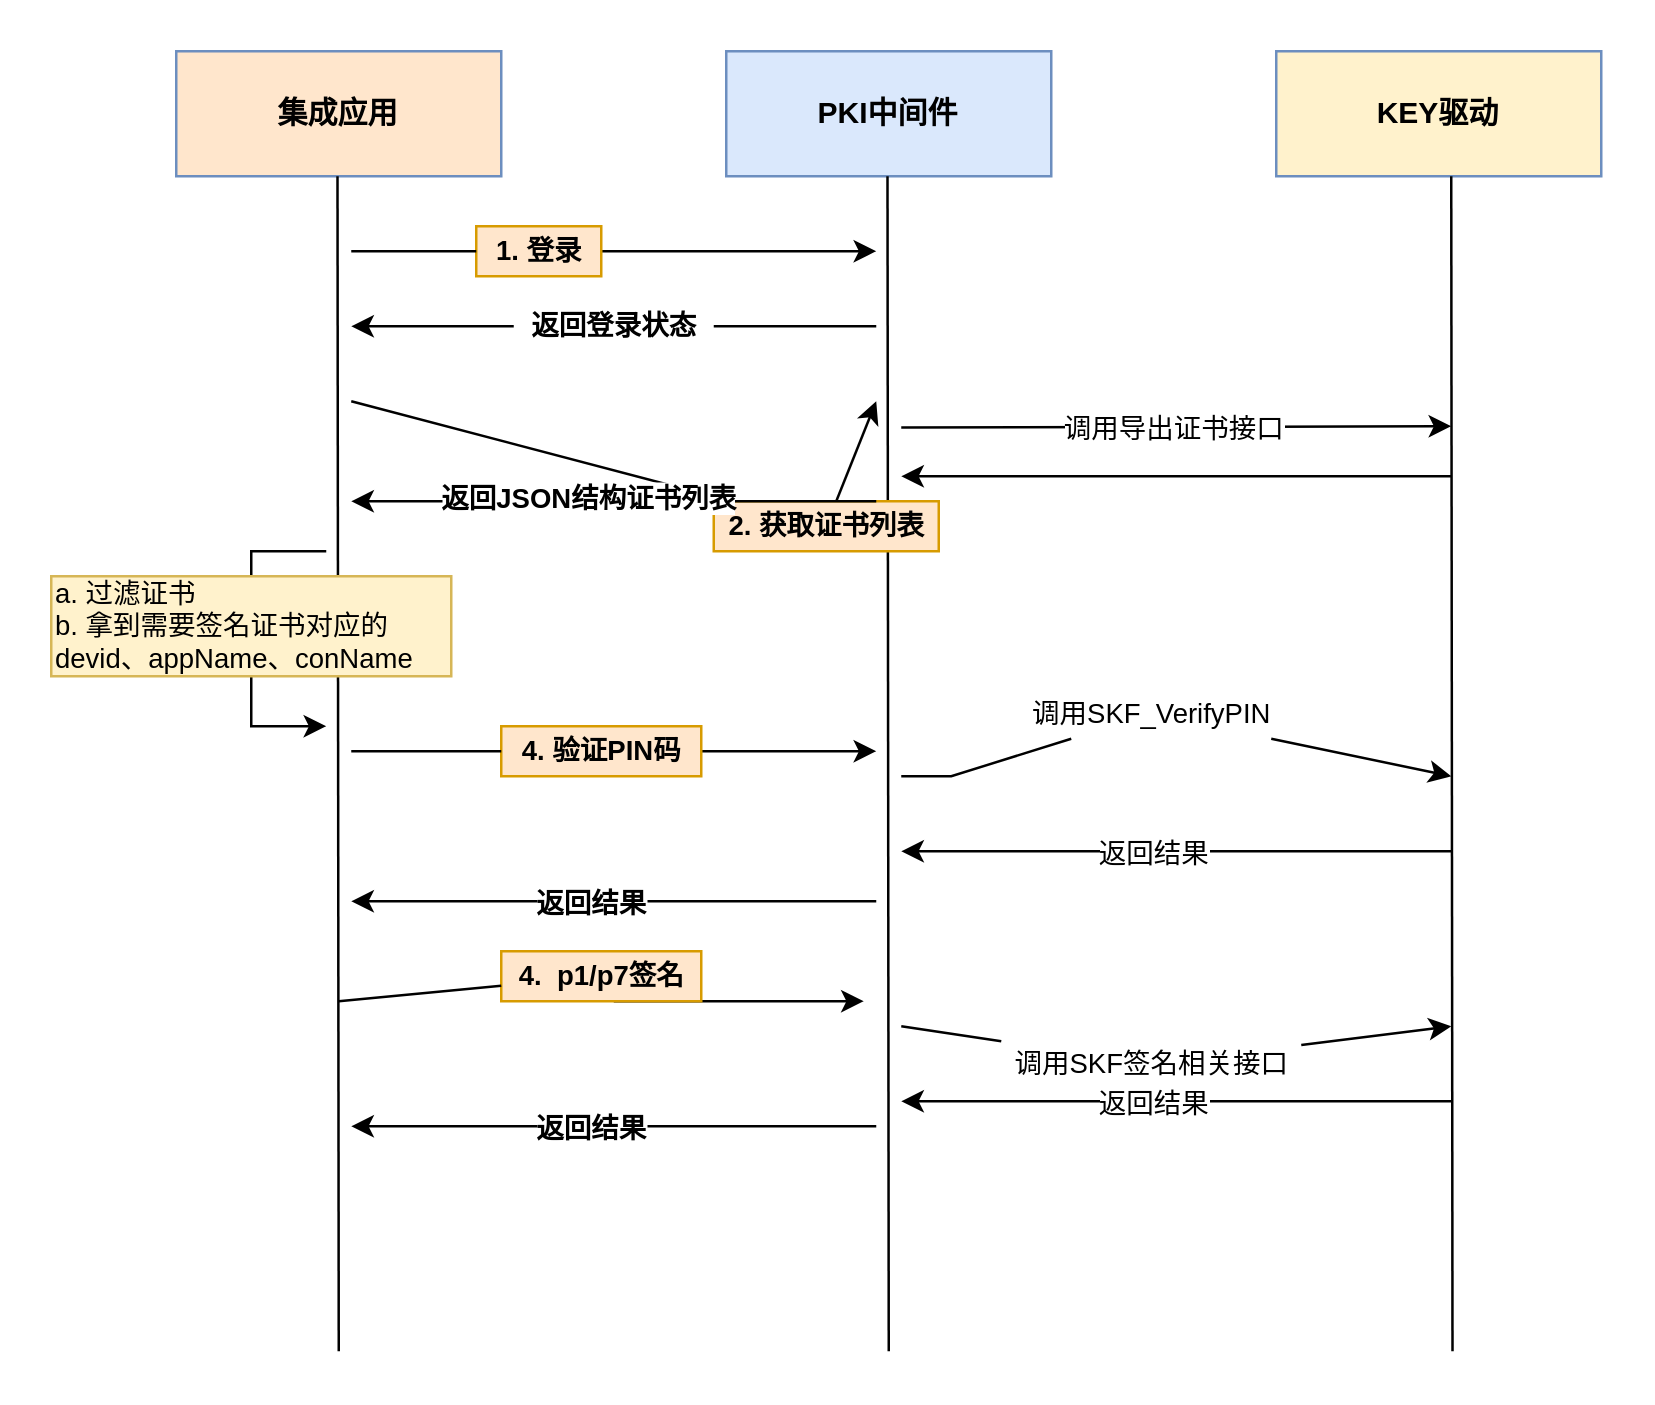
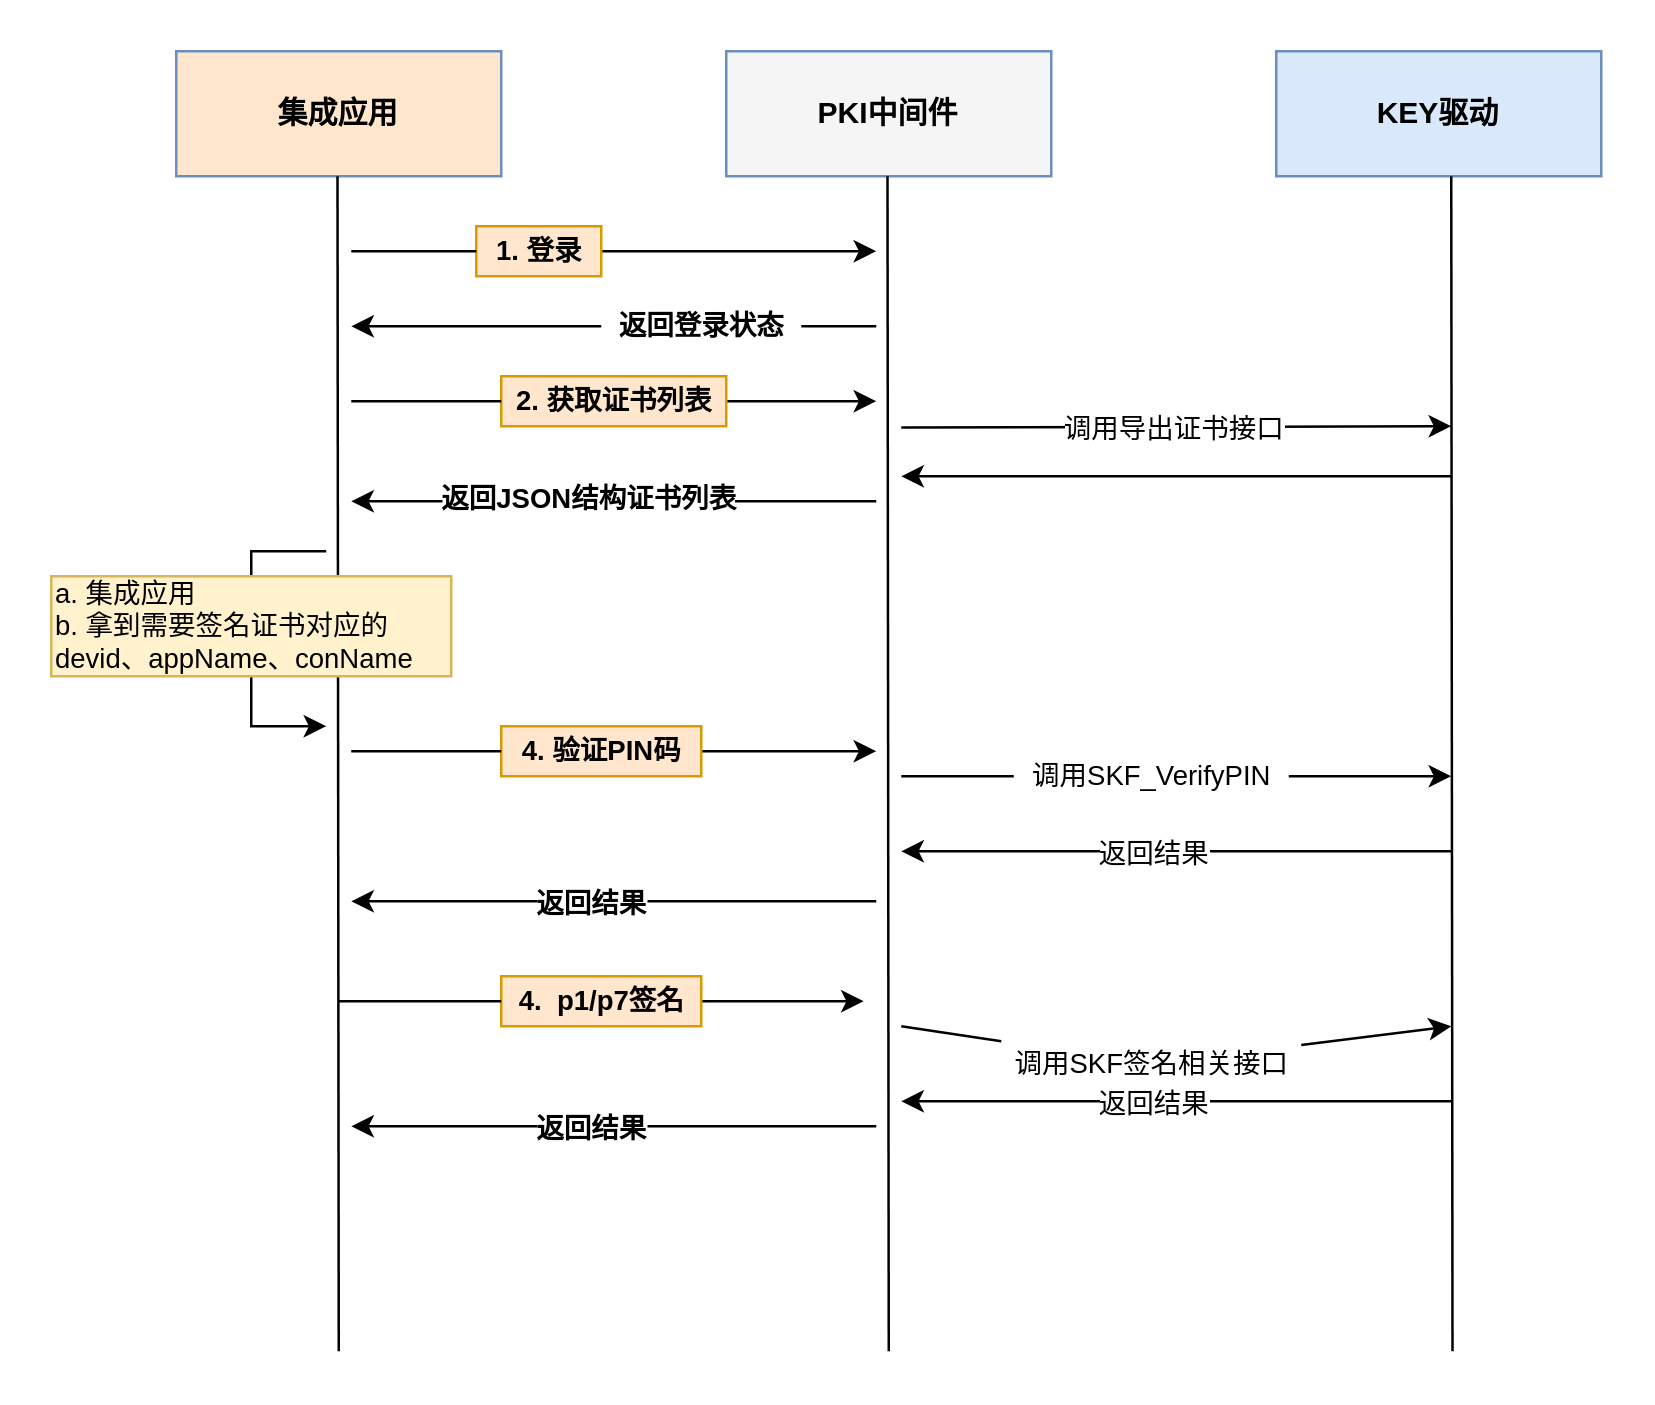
  <mxCell id="0" />
  <mxCell id="1" parent="0" />
  <mxCell id="2" value="集成应用" style="rounded=0;whiteSpace=wrap;html=1;fillColor=#ffe6cc;strokeColor=#6c8ebf;fontStyle=1;" parent="1" vertex="1"><mxGeometry x="70" y="20" width="130" height="50" as="geometry" /></mxCell>
- <mxCell id="3" value="PKI中间件" style="rounded=0;whiteSpace=wrap;html=1;fillColor=#dae8fc;strokeColor=#6c8ebf;fontStyle=1" vertex="1" parent="1"><mxGeometry x="290" y="20" width="130" height="50" as="geometry" /></mxCell>
- <mxCell id="4" value="KEY驱动" style="rounded=0;whiteSpace=wrap;html=1;fillColor=#fff2cc;strokeColor=#6c8ebf;fontStyle=1;" vertex="1" parent="1"><mxGeometry x="510" y="20" width="130" height="50" as="geometry" /></mxCell>
+ <mxCell id="3" value="PKI中间件" style="rounded=0;whiteSpace=wrap;html=1;fillColor=#f5f5f5;strokeColor=#6c8ebf;fontStyle=1;" vertex="1" parent="1"><mxGeometry x="290" y="20" width="130" height="50" as="geometry" /></mxCell>
+ <mxCell id="4" value="KEY驱动" style="rounded=0;whiteSpace=wrap;html=1;fillColor=#dae8fc;strokeColor=#6c8ebf;fontStyle=1" vertex="1" parent="1"><mxGeometry x="510" y="20" width="130" height="50" as="geometry" /></mxCell>
  <mxCell id="5" value="" style="endArrow=none;html=1;rounded=0;fontSize=11;fontStyle=1" edge="1" parent="1"><mxGeometry width="50" height="50" relative="1" as="geometry"><mxPoint x="135" y="540" as="sourcePoint" /><mxPoint x="134.5" y="70" as="targetPoint" /></mxGeometry></mxCell>
  <mxCell id="6" value="" style="endArrow=none;html=1;rounded=0;fontSize=11;fontStyle=1" edge="1" parent="1"><mxGeometry width="50" height="50" relative="1" as="geometry"><mxPoint x="355" y="540" as="sourcePoint" /><mxPoint x="354.5" y="70" as="targetPoint" /></mxGeometry></mxCell>
  <mxCell id="7" value="" style="endArrow=none;html=1;rounded=0;fontSize=11;fontStyle=1" edge="1" parent="1"><mxGeometry width="50" height="50" relative="1" as="geometry"><mxPoint x="580.5" y="540" as="sourcePoint" /><mxPoint x="580" y="70" as="targetPoint" /></mxGeometry></mxCell>
  <mxCell id="8" value="" style="endArrow=classic;html=1;rounded=0;startArrow=none;fontSize=11;fontStyle=1" edge="1" parent="1" source="12"><mxGeometry width="50" height="50" relative="1" as="geometry"><mxPoint x="140" y="110" as="sourcePoint" /><mxPoint x="350" y="100" as="targetPoint" /></mxGeometry></mxCell>
  <mxCell id="9" value="" style="endArrow=classic;html=1;rounded=0;startArrow=none;fontSize=11;fontStyle=1" edge="1" parent="1" source="10"><mxGeometry width="50" height="50" relative="1" as="geometry"><mxPoint x="350" y="150" as="sourcePoint" /><mxPoint x="140" y="130" as="targetPoint" /><Array as="points"><mxPoint x="140" y="130" /></Array></mxGeometry></mxCell>
- <mxCell id="10" value="返回登录状态" style="text;html=1;align=center;verticalAlign=middle;resizable=0;points=[];autosize=1;strokeColor=none;fillColor=none;fontSize=11;fontStyle=1" vertex="1" parent="1"><mxGeometry x="205" y="120" width="80" height="20" as="geometry" /></mxCell>
+ <mxCell id="10" value="返回登录状态" style="text;html=1;align=center;verticalAlign=middle;resizable=0;points=[];autosize=1;strokeColor=none;fillColor=none;fontSize=11;fontStyle=1" vertex="1" parent="1"><mxGeometry x="240" y="120" width="80" height="20" as="geometry" /></mxCell>
  <mxCell id="11" value="" style="endArrow=none;html=1;rounded=0;fontSize=11;fontStyle=1" edge="1" parent="1" target="10"><mxGeometry width="50" height="50" relative="1" as="geometry"><mxPoint x="350" y="130" as="sourcePoint" /><mxPoint x="140" y="150" as="targetPoint" /></mxGeometry></mxCell>
  <mxCell id="12" value="1. 登录" style="text;html=1;align=center;verticalAlign=middle;resizable=0;points=[];autosize=1;strokeColor=#d79b00;fillColor=#ffe6cc;fontSize=11;fontStyle=1" vertex="1" parent="1"><mxGeometry x="190" y="90" width="50" height="20" as="geometry" /></mxCell>
  <mxCell id="13" value="" style="endArrow=none;html=1;rounded=0;fontSize=11;fontStyle=1" edge="1" parent="1" target="12"><mxGeometry width="50" height="50" relative="1" as="geometry"><mxPoint x="140" y="100" as="sourcePoint" /><mxPoint x="350" y="110" as="targetPoint" /></mxGeometry></mxCell>
  <mxCell id="14" value="" style="endArrow=classic;html=1;rounded=0;startArrow=none;fontSize=11;fontStyle=1" edge="1" parent="1" source="15"><mxGeometry width="50" height="50" relative="1" as="geometry"><mxPoint x="140" y="200" as="sourcePoint" /><mxPoint x="350" y="160" as="targetPoint" /></mxGeometry></mxCell>
- <mxCell id="15" value="2. 获取证书列表" style="text;html=1;align=center;verticalAlign=middle;resizable=0;points=[];autosize=1;strokeColor=#d79b00;fillColor=#ffe6cc;fontSize=11;fontStyle=1" vertex="1" parent="1"><mxGeometry x="285" y="200" width="90" height="20" as="geometry" /></mxCell>
+ <mxCell id="15" value="2. 获取证书列表" style="text;html=1;align=center;verticalAlign=middle;resizable=0;points=[];autosize=1;strokeColor=#d79b00;fillColor=#ffe6cc;fontSize=11;fontStyle=1" vertex="1" parent="1"><mxGeometry x="200" y="150" width="90" height="20" as="geometry" /></mxCell>
  <mxCell id="16" value="" style="endArrow=none;html=1;rounded=0;fontSize=11;fontStyle=1" edge="1" parent="1" target="15"><mxGeometry width="50" height="50" relative="1" as="geometry"><mxPoint x="140" y="160" as="sourcePoint" /><mxPoint x="350" y="200" as="targetPoint" /></mxGeometry></mxCell>
  <mxCell id="17" value="" style="endArrow=classic;html=1;rounded=0;fontSize=11;fontStyle=1" edge="1" parent="1"><mxGeometry width="50" height="50" relative="1" as="geometry"><mxPoint x="360" y="170.5" as="sourcePoint" /><mxPoint x="580" y="170" as="targetPoint" /></mxGeometry></mxCell>
  <mxCell id="18" value="调用导出证书接口" style="edgeLabel;html=1;align=center;verticalAlign=middle;resizable=0;points=[];fontSize=11;fontStyle=0" vertex="1" connectable="0" parent="17"><mxGeometry x="-0.473" relative="1" as="geometry"><mxPoint x="51" as="offset" /></mxGeometry></mxCell>
  <mxCell id="19" value="" style="endArrow=classic;html=1;rounded=0;fontSize=11;fontStyle=1" edge="1" parent="1"><mxGeometry width="50" height="50" relative="1" as="geometry"><mxPoint x="580" y="190" as="sourcePoint" /><mxPoint x="360" y="190" as="targetPoint" /></mxGeometry></mxCell>
  <mxCell id="20" value="" style="endArrow=classic;html=1;rounded=0;fontSize=11;fontStyle=1" edge="1" parent="1"><mxGeometry width="50" height="50" relative="1" as="geometry"><mxPoint x="350" y="200" as="sourcePoint" /><mxPoint x="140" y="200" as="targetPoint" /></mxGeometry></mxCell>
  <mxCell id="21" value="返回JSON结构证书列表" style="edgeLabel;html=1;align=center;verticalAlign=middle;resizable=0;points=[];fontSize=11;fontStyle=1" vertex="1" connectable="0" parent="20"><mxGeometry x="0.105" y="-2" relative="1" as="geometry"><mxPoint as="offset" /></mxGeometry></mxCell>
  <mxCell id="22" value="" style="endArrow=classic;html=1;rounded=0;startArrow=none;fontSize=11;fontStyle=1" edge="1" parent="1" source="23"><mxGeometry width="50" height="50" relative="1" as="geometry"><mxPoint x="140" y="300" as="sourcePoint" /><mxPoint x="350" y="300" as="targetPoint" /></mxGeometry></mxCell>
  <mxCell id="23" value="4. 验证PIN码" style="text;html=1;align=center;verticalAlign=middle;resizable=0;points=[];autosize=1;strokeColor=#d79b00;fillColor=#ffe6cc;fontSize=11;fontStyle=1" vertex="1" parent="1"><mxGeometry x="200" y="290" width="80" height="20" as="geometry" /></mxCell>
  <mxCell id="24" value="" style="endArrow=none;html=1;rounded=0;fontSize=11;fontStyle=1" edge="1" parent="1" target="23"><mxGeometry width="50" height="50" relative="1" as="geometry"><mxPoint x="140" y="300" as="sourcePoint" /><mxPoint x="350" y="300" as="targetPoint" /></mxGeometry></mxCell>
  <mxCell id="25" value="" style="endArrow=classic;html=1;rounded=0;startArrow=none;fontSize=11;fontStyle=1" edge="1" parent="1" source="26"><mxGeometry width="50" height="50" relative="1" as="geometry"><mxPoint x="360" y="310" as="sourcePoint" /><mxPoint x="580" y="310" as="targetPoint" /></mxGeometry></mxCell>
- <mxCell id="26" value="调用SKF_VerifyPIN" style="text;html=1;align=center;verticalAlign=middle;resizable=0;points=[];autosize=1;strokeColor=none;fillColor=none;fontSize=11;fontStyle=0" vertex="1" parent="1"><mxGeometry x="405" y="275" width="110" height="20" as="geometry" /></mxCell>
+ <mxCell id="26" value="调用SKF_VerifyPIN" style="text;html=1;align=center;verticalAlign=middle;resizable=0;points=[];autosize=1;strokeColor=none;fillColor=none;fontSize=11;fontStyle=0" vertex="1" parent="1"><mxGeometry x="405" y="300" width="110" height="20" as="geometry" /></mxCell>
  <mxCell id="27" value="" style="endArrow=none;html=1;rounded=0;fontSize=11;fontStyle=1" edge="1" parent="1" target="26"><mxGeometry width="50" height="50" relative="1" as="geometry"><mxPoint x="360" y="310" as="sourcePoint" /><mxPoint x="580" y="310" as="targetPoint" /><Array as="points"><mxPoint x="380" y="310" /></Array></mxGeometry></mxCell>
  <mxCell id="28" value="" style="endArrow=classic;html=1;rounded=0;fontSize=11;fontStyle=1" edge="1" parent="1"><mxGeometry width="50" height="50" relative="1" as="geometry"><mxPoint x="580" y="340" as="sourcePoint" /><mxPoint x="360" y="340" as="targetPoint" /></mxGeometry></mxCell>
  <mxCell id="29" value="返回结果" style="edgeLabel;html=1;align=center;verticalAlign=middle;resizable=0;points=[];fontSize=11;fontStyle=0" vertex="1" connectable="0" parent="28"><mxGeometry x="-0.091" y="2" relative="1" as="geometry"><mxPoint x="-20" y="-2" as="offset" /></mxGeometry></mxCell>
  <mxCell id="30" value="" style="endArrow=classic;html=1;rounded=0;fontSize=11;fontStyle=1" edge="1" parent="1"><mxGeometry width="50" height="50" relative="1" as="geometry"><mxPoint x="350" y="360" as="sourcePoint" /><mxPoint x="140" y="360" as="targetPoint" /></mxGeometry></mxCell>
  <mxCell id="31" value="返回结果" style="edgeLabel;html=1;align=center;verticalAlign=middle;resizable=0;points=[];fontSize=11;fontStyle=1" vertex="1" connectable="0" parent="30"><mxGeometry x="0.181" relative="1" as="geometry"><mxPoint x="9" as="offset" /></mxGeometry></mxCell>
  <mxCell id="32" value="" style="endArrow=classic;html=1;rounded=0;startArrow=none;fontSize=11;fontStyle=1" edge="1" parent="1" source="33"><mxGeometry width="50" height="50" relative="1" as="geometry"><mxPoint x="135" y="400" as="sourcePoint" /><mxPoint x="345" y="400" as="targetPoint" /><Array as="points"><mxPoint x="245" y="400" /></Array></mxGeometry></mxCell>
- <mxCell id="33" value="4.&amp;nbsp; p1/p7签名" style="text;html=1;align=center;verticalAlign=middle;resizable=0;points=[];autosize=1;strokeColor=#d79b00;fillColor=#ffe6cc;fontSize=11;fontStyle=1" vertex="1" parent="1"><mxGeometry x="200" y="380" width="80" height="20" as="geometry" /></mxCell>
+ <mxCell id="33" value="4.&amp;nbsp; p1/p7签名" style="text;html=1;align=center;verticalAlign=middle;resizable=0;points=[];autosize=1;strokeColor=#d79b00;fillColor=#ffe6cc;fontSize=11;fontStyle=1" vertex="1" parent="1"><mxGeometry x="200" y="390" width="80" height="20" as="geometry" /></mxCell>
  <mxCell id="34" value="" style="endArrow=none;html=1;rounded=0;fontSize=11;fontStyle=1" edge="1" parent="1" target="33"><mxGeometry width="50" height="50" relative="1" as="geometry"><mxPoint x="135" y="400" as="sourcePoint" /><mxPoint x="345" y="400" as="targetPoint" /><Array as="points" /></mxGeometry></mxCell>
  <mxCell id="35" value="" style="endArrow=classic;html=1;rounded=0;startArrow=none;fontSize=11;fontStyle=1" edge="1" parent="1" source="36"><mxGeometry width="50" height="50" relative="1" as="geometry"><mxPoint x="360" y="410" as="sourcePoint" /><mxPoint x="580" y="410" as="targetPoint" /></mxGeometry></mxCell>
  <mxCell id="36" value="调用SKF签名相关接口" style="text;html=1;align=center;verticalAlign=middle;resizable=0;points=[];autosize=1;strokeColor=none;fillColor=none;fontSize=11;fontStyle=0" vertex="1" parent="1"><mxGeometry x="400" y="415" width="120" height="20" as="geometry" /></mxCell>
  <mxCell id="37" value="" style="endArrow=none;html=1;rounded=0;fontSize=11;fontStyle=1" edge="1" parent="1" target="36"><mxGeometry width="50" height="50" relative="1" as="geometry"><mxPoint x="360" y="410" as="sourcePoint" /><mxPoint x="580" y="410" as="targetPoint" /></mxGeometry></mxCell>
  <mxCell id="38" value="" style="endArrow=classic;html=1;rounded=0;fontSize=11;fontStyle=1" edge="1" parent="1"><mxGeometry width="50" height="50" relative="1" as="geometry"><mxPoint x="580" y="440" as="sourcePoint" /><mxPoint x="360" y="440" as="targetPoint" /></mxGeometry></mxCell>
  <mxCell id="39" value="返回结果" style="edgeLabel;html=1;align=center;verticalAlign=middle;resizable=0;points=[];fontSize=11;fontStyle=0" vertex="1" connectable="0" parent="38"><mxGeometry x="0.141" y="-3" relative="1" as="geometry"><mxPoint x="6" y="3" as="offset" /></mxGeometry></mxCell>
  <mxCell id="40" value="" style="endArrow=classic;html=1;rounded=0;fontSize=11;fontStyle=1" edge="1" parent="1"><mxGeometry width="50" height="50" relative="1" as="geometry"><mxPoint x="350" y="450" as="sourcePoint" /><mxPoint x="140" y="450" as="targetPoint" /></mxGeometry></mxCell>
  <mxCell id="41" value="返回结果" style="edgeLabel;html=1;align=center;verticalAlign=middle;resizable=0;points=[];fontSize=11;fontStyle=1" vertex="1" connectable="0" parent="1"><mxGeometry x="235.003" y="450" as="geometry" /></mxCell>
  <mxCell id="42" value="" style="endArrow=classic;html=1;rounded=0;fontSize=11;" edge="1" parent="1"><mxGeometry width="50" height="50" relative="1" as="geometry"><mxPoint x="130" y="220" as="sourcePoint" /><mxPoint x="130" y="290" as="targetPoint" /><Array as="points"><mxPoint x="110" y="220" /><mxPoint x="100" y="220" /><mxPoint x="100" y="290" /></Array></mxGeometry></mxCell>
- <mxCell id="43" value="a. 过滤证书&lt;br&gt;b. 拿到需要签名证书对应的&lt;br&gt;devid、appName、conName" style="text;html=1;align=left;verticalAlign=middle;resizable=0;points=[];autosize=1;strokeColor=#d6b656;fillColor=#fff2cc;fontSize=11;" vertex="1" parent="1"><mxGeometry x="20" y="230" width="160" height="40" as="geometry" /></mxCell>
+ <mxCell id="43" value="a. 集成应用&lt;br&gt;b. 拿到需要签名证书对应的&lt;br&gt;devid、appName、conName" style="text;html=1;align=left;verticalAlign=middle;resizable=0;points=[];autosize=1;strokeColor=#d6b656;fillColor=#fff2cc;fontSize=11;" vertex="1" parent="1"><mxGeometry x="20" y="230" width="160" height="40" as="geometry" /></mxCell>
